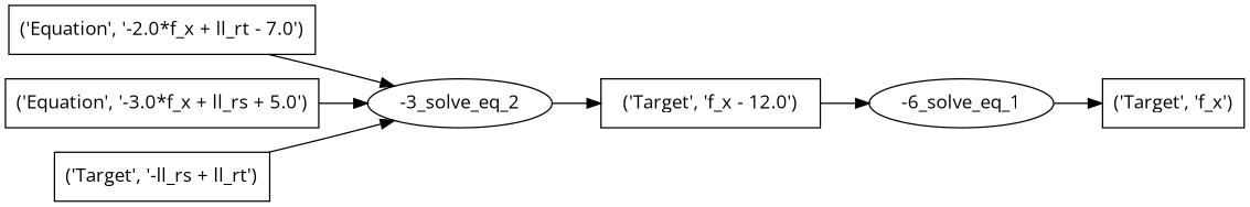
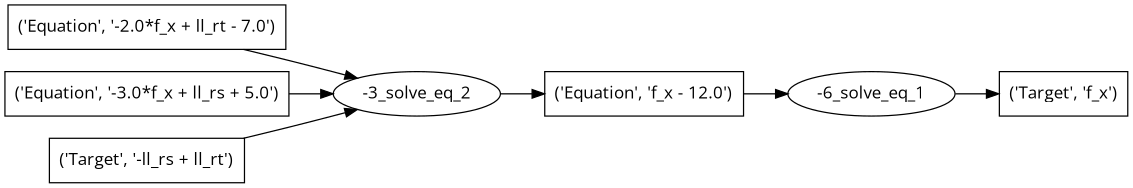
  digraph {
    fontname="Open Sans"
    rankdir=LR
    node [fontname="Open Sans" shape=box]
    edge [fontname="Open Sans"]
    n1 [label="('Target', 'f_x')"]
    n2 [label="-6_solve_eq_1" shape=""]
-   n3 [label="('Target', 'f_x - 12.0')"]
+   n3 [label="('Equation', 'f_x - 12.0')"]
    n4 [label="-3_solve_eq_2" shape=""]
    n5 [label="('Equation', '-2.0*f_x + ll_rt - 7.0')"]
    n6 [label="('Equation', '-3.0*f_x + ll_rs + 5.0')"]
    n7 [label="('Target', '-ll_rs + ll_rt')"]
    n2 -> n1
    n3 -> n2
    n4 -> n3
    n5 -> n4
    n6 -> n4
    n7 -> n4
  }
